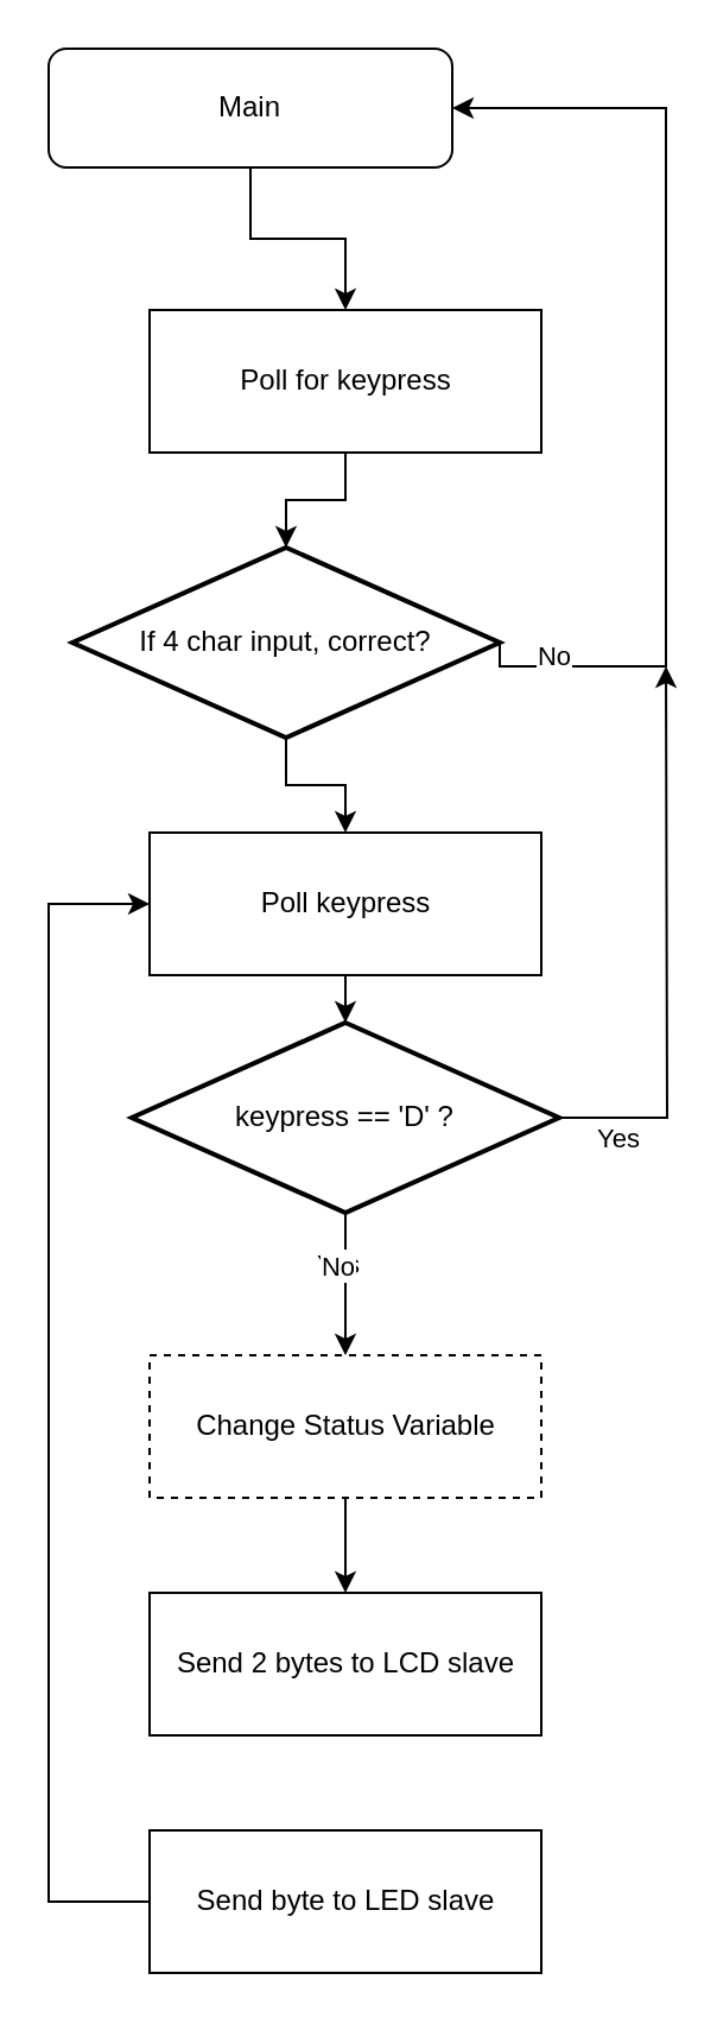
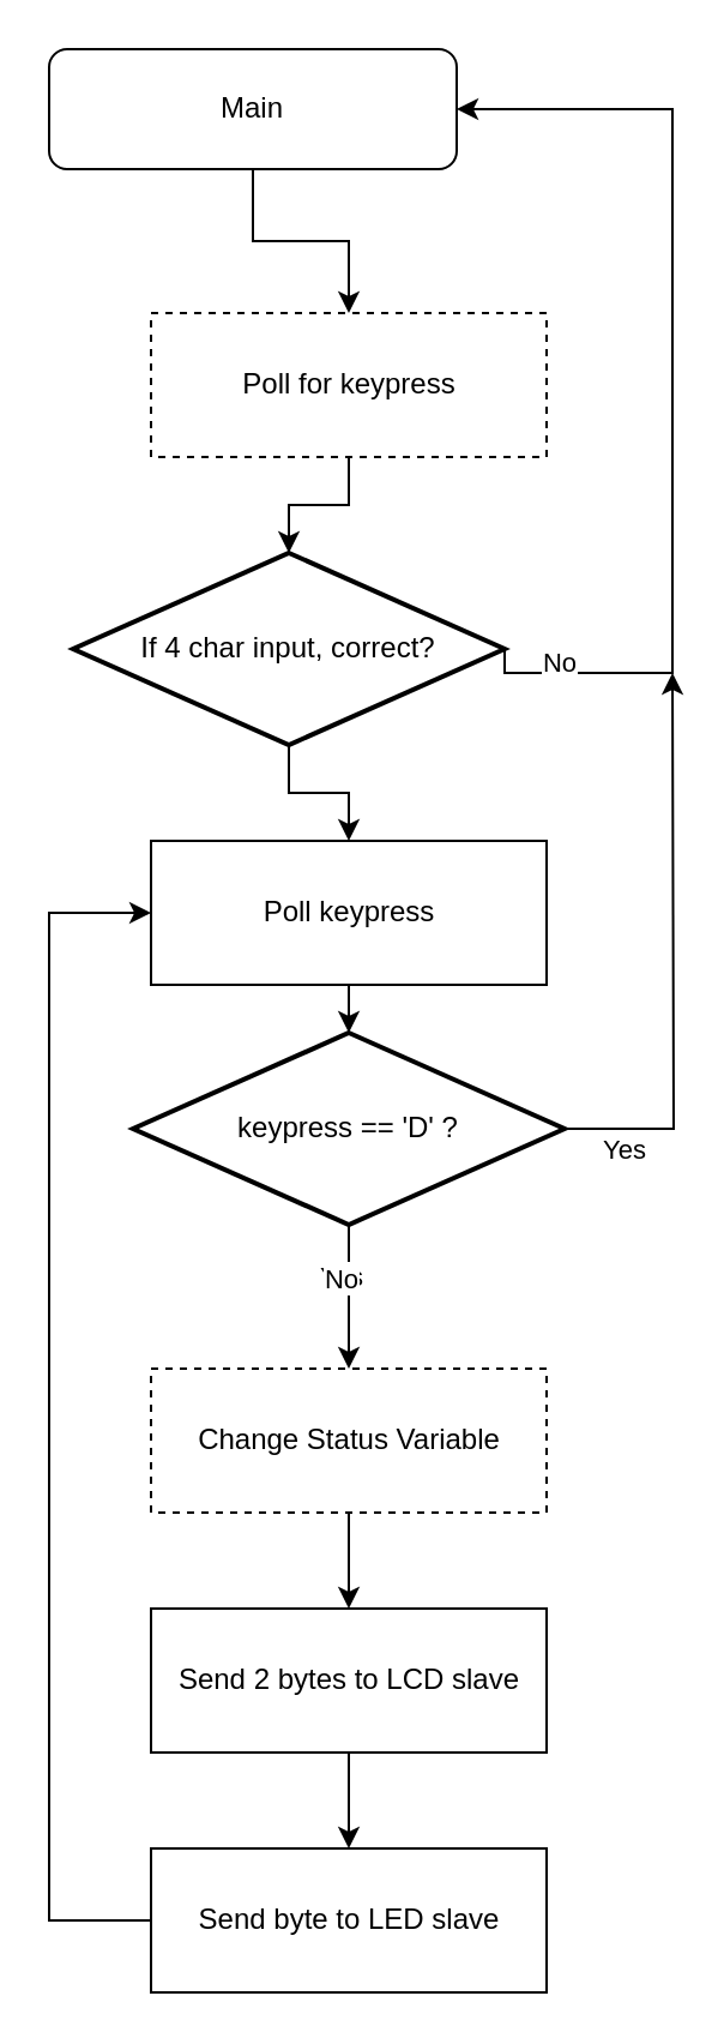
  <mxCell id="0" />
  <mxCell id="1" parent="0" />
  <mxCell id="2" style="edgeStyle=orthogonalEdgeStyle;rounded=0;orthogonalLoop=1;jettySize=auto;html=1;exitX=0.5;exitY=1;exitDx=0;exitDy=0;entryX=0.5;entryY=0;entryDx=0;entryDy=0;" edge="1" parent="1" source="3" target="4"><mxGeometry relative="1" as="geometry" /></mxCell>
  <mxCell id="3" value="Main" style="rounded=1;whiteSpace=wrap;html=1;" vertex="1" parent="1"><mxGeometry x="20" y="20" width="170" height="50" as="geometry" /></mxCell>
- <mxCell id="4" value="Poll for keypress" style="rounded=0;whiteSpace=wrap;html=1;" vertex="1" parent="1"><mxGeometry x="62.5" y="130" width="165" height="60" as="geometry" /></mxCell>
+ <mxCell id="4" value="Poll for keypress" style="rounded=0;whiteSpace=wrap;html=1;dashed=1;" vertex="1" parent="1"><mxGeometry x="62.5" y="130" width="165" height="60" as="geometry" /></mxCell>
  <mxCell id="5" style="edgeStyle=orthogonalEdgeStyle;rounded=0;orthogonalLoop=1;jettySize=auto;html=1;exitX=1;exitY=0.5;exitDx=0;exitDy=0;exitPerimeter=0;entryX=1;entryY=0.5;entryDx=0;entryDy=0;" edge="1" parent="1" source="8" target="3"><mxGeometry relative="1" as="geometry"><Array as="points"><mxPoint x="280" y="280" /><mxPoint x="280" y="45" /></Array></mxGeometry></mxCell>
  <mxCell id="6" value="No" style="edgeLabel;html=1;align=center;verticalAlign=middle;resizable=0;points=[];" vertex="1" connectable="0" parent="5"><mxGeometry x="-0.84" y="5" relative="1" as="geometry"><mxPoint as="offset" /></mxGeometry></mxCell>
  <mxCell id="7" style="edgeStyle=orthogonalEdgeStyle;rounded=0;orthogonalLoop=1;jettySize=auto;html=1;exitX=0.5;exitY=1;exitDx=0;exitDy=0;exitPerimeter=0;entryX=0.5;entryY=0;entryDx=0;entryDy=0;" edge="1" parent="1" source="8" target="16"><mxGeometry relative="1" as="geometry" /></mxCell>
  <mxCell id="8" value="If 4 char input, correct?" style="strokeWidth=2;html=1;shape=mxgraph.flowchart.decision;whiteSpace=wrap;" vertex="1" parent="1"><mxGeometry x="30" y="230" width="180" height="80" as="geometry" /></mxCell>
  <mxCell id="9" style="edgeStyle=orthogonalEdgeStyle;rounded=0;orthogonalLoop=1;jettySize=auto;html=1;exitX=0.5;exitY=1;exitDx=0;exitDy=0;entryX=0.5;entryY=0;entryDx=0;entryDy=0;entryPerimeter=0;" edge="1" parent="1" source="4" target="8"><mxGeometry relative="1" as="geometry" /></mxCell>
  <mxCell id="10" style="edgeStyle=orthogonalEdgeStyle;rounded=0;orthogonalLoop=1;jettySize=auto;html=1;exitX=0.5;exitY=1;exitDx=0;exitDy=0;entryX=0.5;entryY=0;entryDx=0;entryDy=0;" edge="1" parent="1" source="11" target="13"><mxGeometry relative="1" as="geometry" /></mxCell>
  <mxCell id="11" value="Change Status Variable" style="rounded=0;whiteSpace=wrap;html=1;dashed=1;" vertex="1" parent="1"><mxGeometry x="62.5" y="570" width="165" height="60" as="geometry" /></mxCell>
+ <mxCell id="12" style="edgeStyle=orthogonalEdgeStyle;rounded=0;orthogonalLoop=1;jettySize=auto;html=1;exitX=0.5;exitY=1;exitDx=0;exitDy=0;entryX=0.5;entryY=0;entryDx=0;entryDy=0;" edge="1" parent="1" source="13" target="15"><mxGeometry relative="1" as="geometry" /></mxCell>
  <mxCell id="13" value="Send 2 bytes to LCD slave" style="rounded=0;whiteSpace=wrap;html=1;" vertex="1" parent="1"><mxGeometry x="62.5" y="670" width="165" height="60" as="geometry" /></mxCell>
  <mxCell id="14" style="edgeStyle=orthogonalEdgeStyle;rounded=0;orthogonalLoop=1;jettySize=auto;html=1;exitX=0;exitY=0.5;exitDx=0;exitDy=0;entryX=0;entryY=0.5;entryDx=0;entryDy=0;" edge="1" parent="1" source="15" target="16"><mxGeometry relative="1" as="geometry"><Array as="points"><mxPoint x="20" y="800" /><mxPoint x="20" y="380" /></Array></mxGeometry></mxCell>
  <mxCell id="15" value="Send byte to LED slave" style="rounded=0;whiteSpace=wrap;html=1;" vertex="1" parent="1"><mxGeometry x="62.5" y="770" width="165" height="60" as="geometry" /></mxCell>
  <mxCell id="16" value="Poll keypress" style="rounded=0;whiteSpace=wrap;html=1;" vertex="1" parent="1"><mxGeometry x="62.5" y="350" width="165" height="60" as="geometry" /></mxCell>
  <mxCell id="17" style="edgeStyle=orthogonalEdgeStyle;rounded=0;orthogonalLoop=1;jettySize=auto;html=1;exitX=0.5;exitY=1;exitDx=0;exitDy=0;exitPerimeter=0;entryX=0.5;entryY=0;entryDx=0;entryDy=0;" edge="1" parent="1" source="22" target="11"><mxGeometry relative="1" as="geometry" /></mxCell>
  <mxCell id="18" value="Yes" style="edgeLabel;html=1;align=center;verticalAlign=middle;resizable=0;points=[];" vertex="1" connectable="0" parent="17"><mxGeometry x="-0.296" y="-4" relative="1" as="geometry"><mxPoint as="offset" /></mxGeometry></mxCell>
  <mxCell id="19" value="No" style="edgeLabel;html=1;align=center;verticalAlign=middle;resizable=0;points=[];" vertex="1" connectable="0" parent="17"><mxGeometry x="-0.257" y="-4" relative="1" as="geometry"><mxPoint as="offset" /></mxGeometry></mxCell>
  <mxCell id="20" style="edgeStyle=orthogonalEdgeStyle;rounded=0;orthogonalLoop=1;jettySize=auto;html=1;exitX=1;exitY=0.5;exitDx=0;exitDy=0;exitPerimeter=0;" edge="1" parent="1" source="22"><mxGeometry relative="1" as="geometry"><mxPoint x="280" y="280" as="targetPoint" /></mxGeometry></mxCell>
  <mxCell id="21" value="Yes" style="edgeLabel;html=1;align=center;verticalAlign=middle;resizable=0;points=[];" vertex="1" connectable="0" parent="20"><mxGeometry x="-0.799" y="-8" relative="1" as="geometry"><mxPoint as="offset" /></mxGeometry></mxCell>
  <mxCell id="22" value="keypress == 'D' ?" style="strokeWidth=2;html=1;shape=mxgraph.flowchart.decision;whiteSpace=wrap;" vertex="1" parent="1"><mxGeometry x="55" y="430" width="180" height="80" as="geometry" /></mxCell>
  <mxCell id="23" style="edgeStyle=orthogonalEdgeStyle;rounded=0;orthogonalLoop=1;jettySize=auto;html=1;exitX=0.5;exitY=1;exitDx=0;exitDy=0;entryX=0.5;entryY=0;entryDx=0;entryDy=0;entryPerimeter=0;" edge="1" parent="1" source="16" target="22"><mxGeometry relative="1" as="geometry" /></mxCell>
